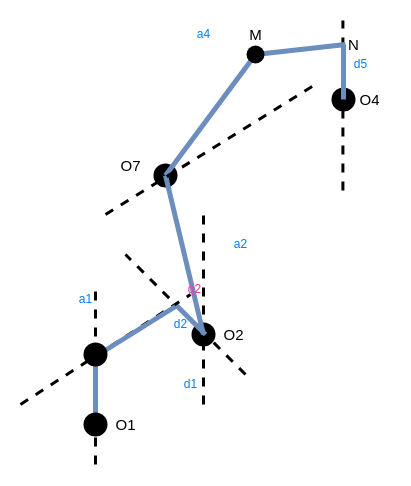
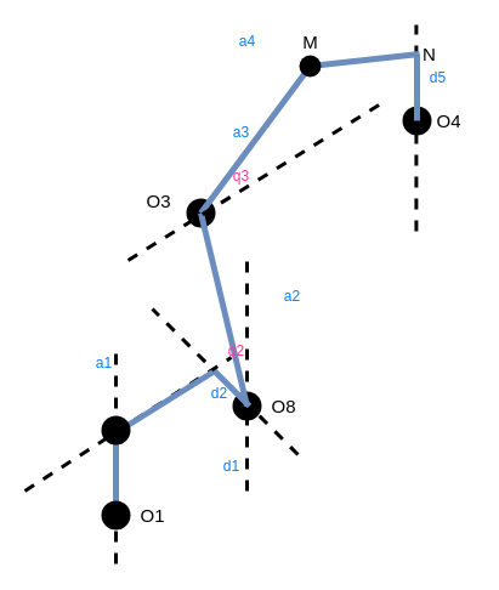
  <mxCell id="0" />
  <mxCell id="1" parent="0" />
  <mxCell id="2" value="" style="endArrow=none;dashed=1;html=1;strokeWidth=3;startArrow=none;" parent="1" source="27" edge="1"><mxGeometry width="50" height="50" relative="1" as="geometry"><mxPoint x="94" y="533" as="sourcePoint" /><mxPoint x="95" y="284" as="targetPoint" /></mxGeometry></mxCell>
  <mxCell id="3" value="" style="shape=waypoint;sketch=0;size=6;pointerEvents=1;points=[];fillColor=none;resizable=0;rotatable=0;perimeter=centerPerimeter;snapToPoint=1;strokeWidth=10;" parent="1" vertex="1"><mxGeometry x="183" y="314" width="40" height="40" as="geometry" /></mxCell>
  <mxCell id="4" value="" style="endArrow=none;dashed=1;html=1;strokeWidth=3;" parent="1" edge="1"><mxGeometry width="50" height="50" relative="1" as="geometry"><mxPoint x="245" y="374" as="sourcePoint" /><mxPoint x="125" y="254" as="targetPoint" /></mxGeometry></mxCell>
  <mxCell id="5" value="" style="shape=waypoint;sketch=0;size=6;pointerEvents=1;points=[];fillColor=none;resizable=0;rotatable=0;perimeter=centerPerimeter;snapToPoint=1;strokeWidth=10;" parent="1" vertex="1"><mxGeometry x="145" y="155" width="40" height="40" as="geometry" /></mxCell>
  <mxCell id="6" value="" style="endArrow=none;dashed=1;html=1;strokeWidth=3;" parent="1" edge="1"><mxGeometry width="50" height="50" relative="1" as="geometry"><mxPoint x="203" y="404" as="sourcePoint" /><mxPoint x="203" y="207" as="targetPoint" /></mxGeometry></mxCell>
  <mxCell id="7" value="" style="endArrow=none;dashed=1;html=1;strokeWidth=3;" parent="1" edge="1"><mxGeometry width="50" height="50" relative="1" as="geometry"><mxPoint x="342.41" y="190" as="sourcePoint" /><mxPoint x="342.41" y="20" as="targetPoint" /></mxGeometry></mxCell>
  <mxCell id="8" value="" style="endArrow=none;html=1;strokeWidth=5;fillColor=#dae8fc;strokeColor=#6c8ebf;exitX=0.562;exitY=0.401;exitDx=0;exitDy=0;exitPerimeter=0;" parent="1" source="14" target="27" edge="1"><mxGeometry width="50" height="50" relative="1" as="geometry"><mxPoint x="121" y="505" as="sourcePoint" /><mxPoint x="121" y="385" as="targetPoint" /></mxGeometry></mxCell>
  <mxCell id="9" value="" style="endArrow=none;html=1;strokeWidth=5;strokeColor=#6c8ebf;fillColor=#dae8fc;" parent="1" edge="1"><mxGeometry width="50" height="50" relative="1" as="geometry"><mxPoint x="205" y="334" as="sourcePoint" /><mxPoint x="175" y="304" as="targetPoint" /></mxGeometry></mxCell>
  <mxCell id="10" value="" style="endArrow=none;html=1;strokeWidth=5;strokeColor=#6c8ebf;fillColor=#dae8fc;exitX=0.25;exitY=0.5;exitDx=0;exitDy=0;exitPerimeter=0;entryX=0.646;entryY=0.557;entryDx=0;entryDy=0;entryPerimeter=0;" parent="1" source="3" target="5" edge="1"><mxGeometry width="50" height="50" relative="1" as="geometry"><mxPoint x="413" y="315" as="sourcePoint" /><mxPoint x="203" y="175" as="targetPoint" /></mxGeometry></mxCell>
  <mxCell id="11" value="" style="endArrow=none;html=1;strokeWidth=5;exitX=0.375;exitY=0.55;exitDx=0;exitDy=0;exitPerimeter=0;strokeColor=#6c8ebf;fillColor=#dae8fc;entryX=0.283;entryY=0.625;entryDx=0;entryDy=0;entryPerimeter=0;" parent="1" source="5" target="17" edge="1"><mxGeometry width="50" height="50" relative="1" as="geometry"><mxPoint x="413" y="315" as="sourcePoint" /><mxPoint x="295" y="-26" as="targetPoint" /></mxGeometry></mxCell>
  <mxCell id="12" value="" style="endArrow=none;html=1;strokeWidth=5;strokeColor=#6c8ebf;fillColor=#dae8fc;startArrow=none;" parent="1" source="17" edge="1"><mxGeometry width="50" height="50" relative="1" as="geometry"><mxPoint x="373" y="5" as="sourcePoint" /><mxPoint x="345" y="44" as="targetPoint" /></mxGeometry></mxCell>
  <mxCell id="13" value="" style="endArrow=none;dashed=1;html=1;strokeWidth=3;" parent="1" edge="1"><mxGeometry width="50" height="50" relative="1" as="geometry"><mxPoint x="20" y="404" as="sourcePoint" /><mxPoint x="190" y="294" as="targetPoint" /></mxGeometry></mxCell>
  <mxCell id="14" value="" style="shape=waypoint;sketch=0;size=6;pointerEvents=1;points=[];fillColor=none;resizable=0;rotatable=0;perimeter=centerPerimeter;snapToPoint=1;strokeWidth=10;" parent="1" vertex="1"><mxGeometry x="75" y="404" width="40" height="40" as="geometry" /></mxCell>
  <mxCell id="15" value="" style="endArrow=none;dashed=1;html=1;strokeWidth=3;startArrow=none;" parent="1" target="14" edge="1"><mxGeometry width="50" height="50" relative="1" as="geometry"><mxPoint x="95" y="464" as="sourcePoint" /><mxPoint x="95" y="327" as="targetPoint" /></mxGeometry></mxCell>
  <mxCell id="16" value="" style="endArrow=none;html=1;strokeWidth=5;strokeColor=#6c8ebf;fillColor=#dae8fc;startArrow=none;exitX=0.425;exitY=0.55;exitDx=0;exitDy=0;exitPerimeter=0;" parent="1" edge="1"><mxGeometry width="50" height="50" relative="1" as="geometry"><mxPoint x="95" y="356" as="sourcePoint" /><mxPoint x="175" y="306" as="targetPoint" /></mxGeometry></mxCell>
  <mxCell id="17" value="" style="shape=waypoint;sketch=0;size=6;pointerEvents=1;points=[];fillColor=none;resizable=0;rotatable=0;perimeter=centerPerimeter;snapToPoint=1;strokeWidth=7;" parent="1" vertex="1"><mxGeometry x="235" y="34" width="40" height="40" as="geometry" /></mxCell>
  <mxCell id="18" value="&lt;font color=&quot;#007fff&quot;&gt;d1&lt;/font&gt;" style="text;html=1;resizable=0;autosize=1;align=center;verticalAlign=middle;points=[];fillColor=none;strokeColor=none;rounded=0;" parent="1" vertex="1"><mxGeometry x="175" y="374" width="30" height="20" as="geometry" /></mxCell>
  <mxCell id="19" value="&lt;font color=&quot;#007fff&quot;&gt;a1&lt;/font&gt;" style="text;html=1;resizable=0;autosize=1;align=center;verticalAlign=middle;points=[];fillColor=none;strokeColor=none;rounded=0;" parent="1" vertex="1"><mxGeometry x="70" y="289" width="30" height="20" as="geometry" /></mxCell>
  <mxCell id="20" value="&lt;font color=&quot;#007fff&quot;&gt;d2&lt;/font&gt;" style="text;html=1;resizable=0;autosize=1;align=center;verticalAlign=middle;points=[];fillColor=none;strokeColor=none;rounded=0;" parent="1" vertex="1"><mxGeometry x="165" y="314" width="30" height="20" as="geometry" /></mxCell>
  <mxCell id="21" value="&lt;font color=&quot;#007fff&quot;&gt;a2&lt;/font&gt;" style="text;html=1;resizable=0;autosize=1;align=center;verticalAlign=middle;points=[];fillColor=none;strokeColor=none;rounded=0;" parent="1" vertex="1"><mxGeometry x="225" y="234" width="30" height="20" as="geometry" /></mxCell>
+ <mxCell id="22" value="&lt;font color=&quot;#007fff&quot;&gt;a3&lt;/font&gt;" style="text;html=1;resizable=0;autosize=1;align=center;verticalAlign=middle;points=[];fillColor=none;strokeColor=none;rounded=0;" parent="1" vertex="1"><mxGeometry x="183" y="99" width="30" height="20" as="geometry" /></mxCell>
  <mxCell id="23" value="&lt;font color=&quot;#007fff&quot;&gt;a4&lt;/font&gt;" style="text;html=1;resizable=0;autosize=1;align=center;verticalAlign=middle;points=[];fillColor=none;strokeColor=none;rounded=0;" parent="1" vertex="1"><mxGeometry x="188" y="24" width="30" height="20" as="geometry" /></mxCell>
  <mxCell id="24" value="&lt;font color=&quot;#007fff&quot;&gt;d5&lt;/font&gt;" style="text;html=1;resizable=0;autosize=1;align=center;verticalAlign=middle;points=[];fillColor=none;strokeColor=none;rounded=0;" parent="1" vertex="1"><mxGeometry x="345" y="54" width="30" height="20" as="geometry" /></mxCell>
  <mxCell id="25" value="" style="shape=waypoint;sketch=0;size=6;pointerEvents=1;points=[];fillColor=none;resizable=0;rotatable=0;perimeter=centerPerimeter;snapToPoint=1;strokeWidth=10;" parent="1" vertex="1"><mxGeometry x="323" y="79" width="40" height="40" as="geometry" /></mxCell>
  <mxCell id="26" value="" style="endArrow=none;html=1;strokeWidth=5;strokeColor=#6c8ebf;fillColor=#dae8fc;" parent="1" target="25" edge="1"><mxGeometry width="50" height="50" relative="1" as="geometry"><mxPoint x="343" y="44" as="sourcePoint" /><mxPoint x="343" y="-36" as="targetPoint" /></mxGeometry></mxCell>
  <mxCell id="27" value="" style="shape=waypoint;sketch=0;size=6;pointerEvents=1;points=[];fillColor=none;resizable=0;rotatable=0;perimeter=centerPerimeter;snapToPoint=1;strokeWidth=10;" parent="1" vertex="1"><mxGeometry x="75" y="334" width="40" height="40" as="geometry" /></mxCell>
  <mxCell id="28" value="" style="endArrow=none;dashed=1;html=1;strokeWidth=3;" parent="1" edge="1"><mxGeometry width="50" height="50" relative="1" as="geometry"><mxPoint x="105" y="214" as="sourcePoint" /><mxPoint x="315" y="84" as="targetPoint" /></mxGeometry></mxCell>
  <mxCell id="29" value="&lt;font color=&quot;#ff3399&quot;&gt;q2&lt;/font&gt;" style="text;html=1;resizable=0;autosize=1;align=center;verticalAlign=middle;points=[];fillColor=none;strokeColor=none;rounded=0;" parent="1" vertex="1"><mxGeometry x="179" y="279" width="30" height="20" as="geometry" /></mxCell>
+ <mxCell id="30" value="&lt;font color=&quot;#ff3399&quot;&gt;q3&lt;/font&gt;" style="text;html=1;resizable=0;autosize=1;align=center;verticalAlign=middle;points=[];fillColor=none;strokeColor=none;rounded=0;" parent="1" vertex="1"><mxGeometry x="183" y="135" width="30" height="20" as="geometry" /></mxCell>
  <mxCell id="31" value="&lt;font style=&quot;font-size: 15px&quot;&gt;O1&lt;/font&gt;" style="text;html=1;resizable=0;autosize=1;align=center;verticalAlign=middle;points=[];fillColor=none;strokeColor=none;rounded=0;" vertex="1" parent="1"><mxGeometry x="105" y="414" width="40" height="20" as="geometry" /></mxCell>
- <mxCell id="32" value="&lt;font style=&quot;font-size: 15px&quot;&gt;O2&lt;/font&gt;" style="text;html=1;resizable=0;autosize=1;align=center;verticalAlign=middle;points=[];fillColor=none;strokeColor=none;rounded=0;" vertex="1" parent="1"><mxGeometry x="213" y="324" width="40" height="20" as="geometry" /></mxCell>
- <mxCell id="33" value="&lt;font style=&quot;font-size: 15px&quot;&gt;O7&lt;/font&gt;" style="text;html=1;resizable=0;autosize=1;align=center;verticalAlign=middle;points=[];fillColor=none;strokeColor=none;rounded=0;" vertex="1" parent="1"><mxGeometry x="110" y="155" width="40" height="20" as="geometry" /></mxCell>
+ <mxCell id="32" value="&lt;font style=&quot;font-size: 15px&quot;&gt;O8&lt;/font&gt;" style="text;html=1;resizable=0;autosize=1;align=center;verticalAlign=middle;points=[];fillColor=none;strokeColor=none;rounded=0;" vertex="1" parent="1"><mxGeometry x="213" y="324" width="40" height="20" as="geometry" /></mxCell>
+ <mxCell id="33" value="&lt;font style=&quot;font-size: 15px&quot;&gt;O3&lt;/font&gt;" style="text;html=1;resizable=0;autosize=1;align=center;verticalAlign=middle;points=[];fillColor=none;strokeColor=none;rounded=0;" vertex="1" parent="1"><mxGeometry x="110" y="155" width="40" height="20" as="geometry" /></mxCell>
  <mxCell id="34" value="&lt;font style=&quot;font-size: 15px&quot;&gt;O4&lt;/font&gt;" style="text;html=1;resizable=0;autosize=1;align=center;verticalAlign=middle;points=[];fillColor=none;strokeColor=none;rounded=0;" vertex="1" parent="1"><mxGeometry x="349" y="89" width="40" height="20" as="geometry" /></mxCell>
  <mxCell id="35" value="&lt;font style=&quot;font-size: 15px&quot;&gt;M&lt;/font&gt;" style="text;html=1;resizable=0;autosize=1;align=center;verticalAlign=middle;points=[];fillColor=none;strokeColor=none;rounded=0;" vertex="1" parent="1"><mxGeometry x="240" y="24" width="30" height="20" as="geometry" /></mxCell>
  <mxCell id="36" value="&lt;font style=&quot;font-size: 15px&quot;&gt;N&lt;/font&gt;" style="text;html=1;resizable=0;autosize=1;align=center;verticalAlign=middle;points=[];fillColor=none;strokeColor=none;rounded=0;" vertex="1" parent="1"><mxGeometry x="338" y="34" width="30" height="20" as="geometry" /></mxCell>
